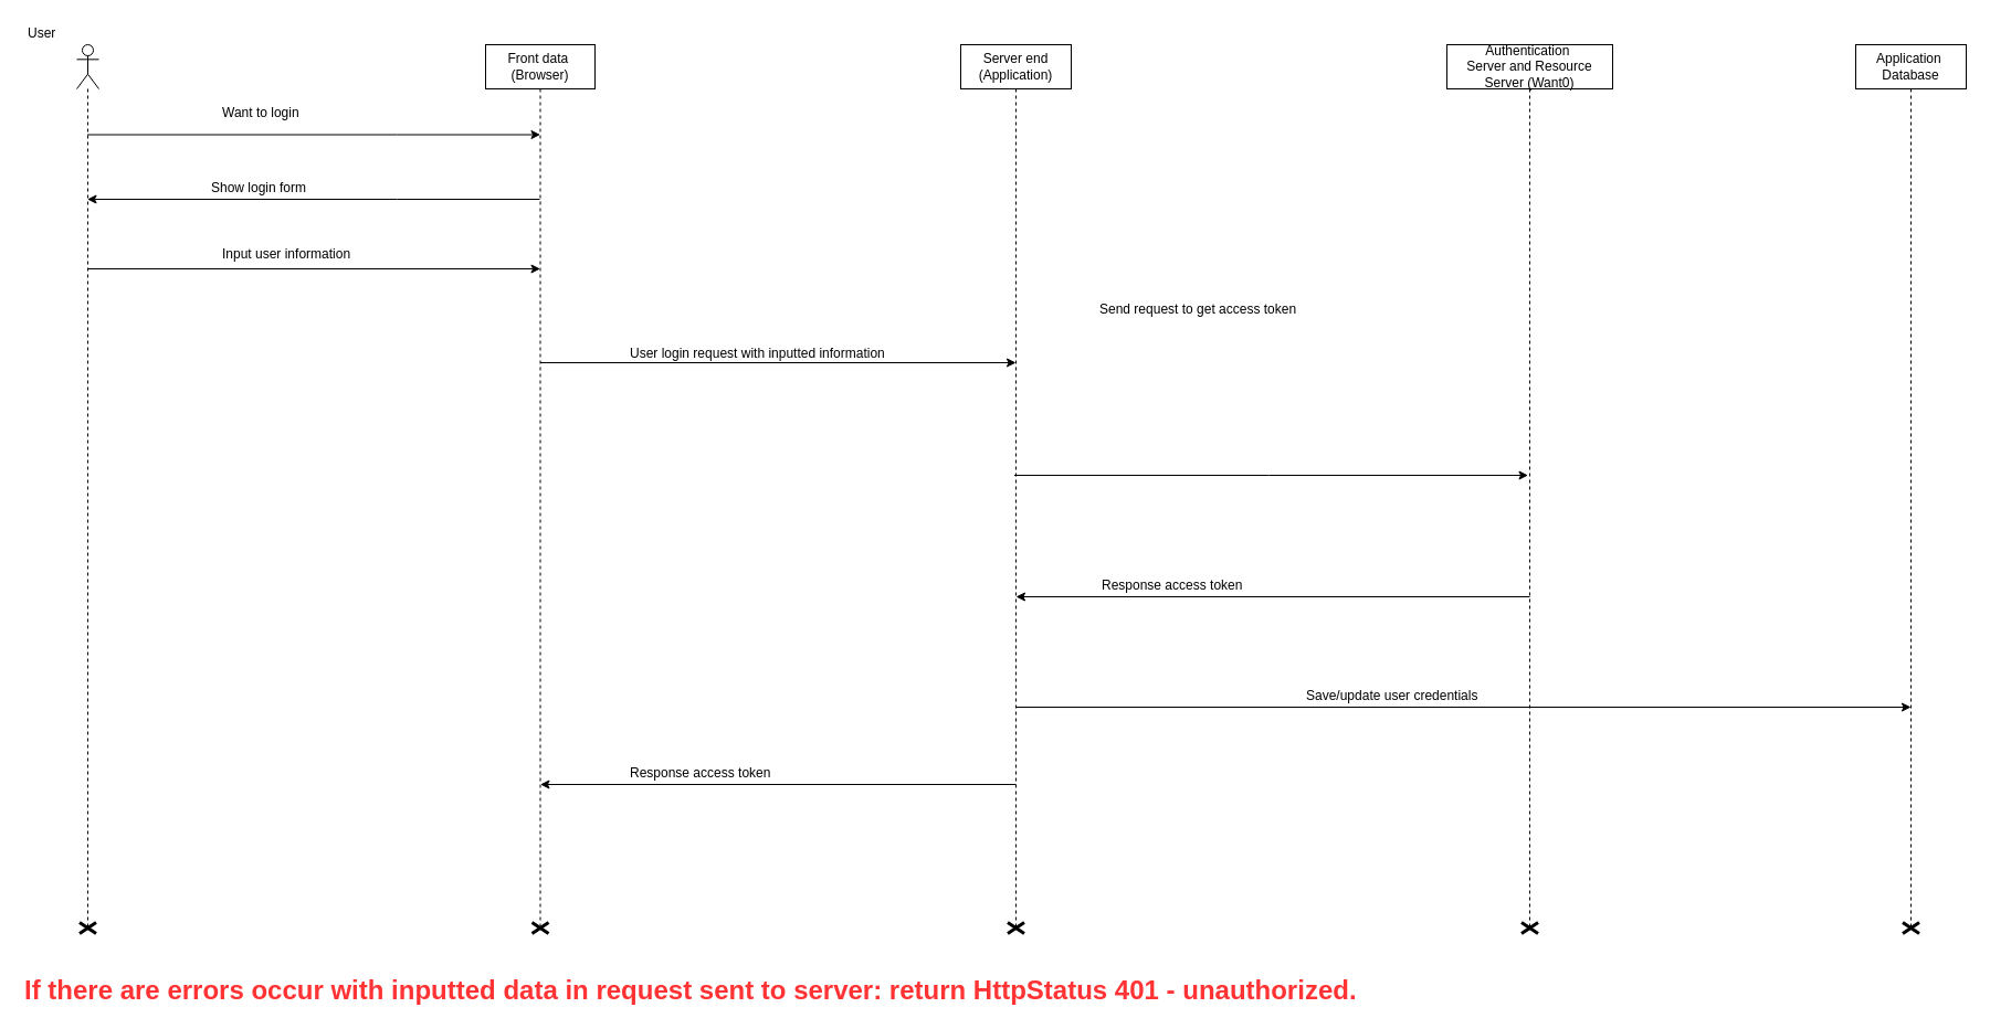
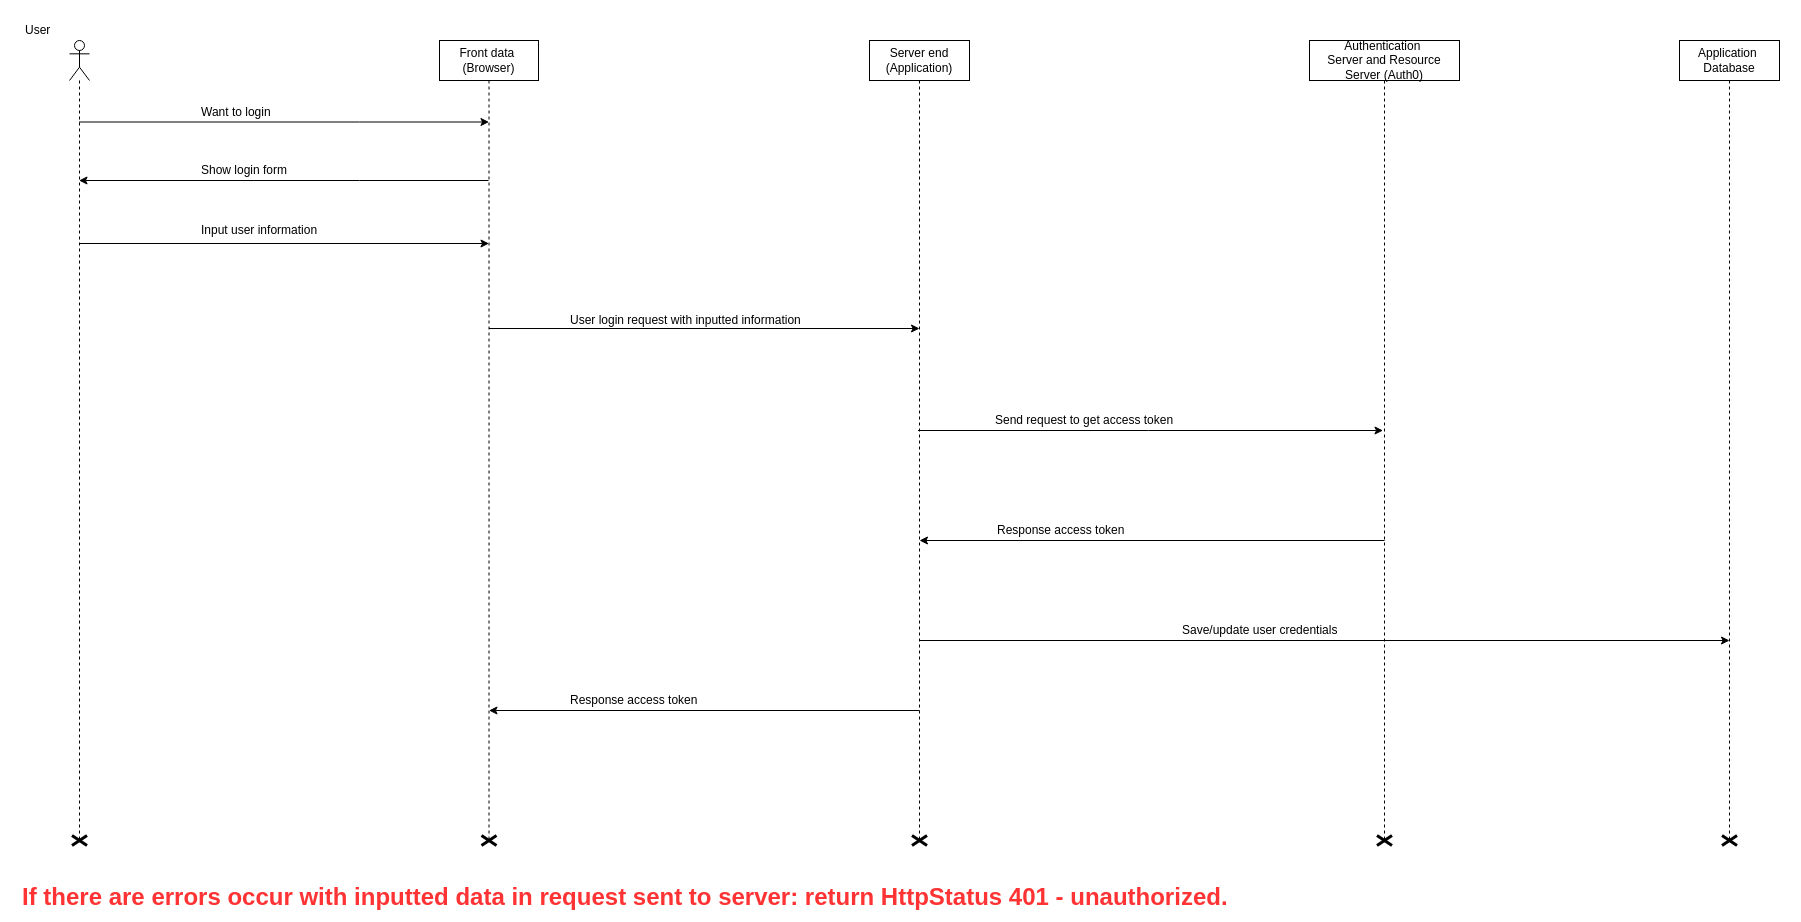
  <mxCell id="0" />
  <mxCell id="1" parent="0" />
  <mxCell id="2" style="edgeStyle=orthogonalEdgeStyle;rounded=0;orthogonalLoop=1;jettySize=auto;html=1;" edge="1" parent="1"><mxGeometry relative="1" as="geometry"><Array as="points"><mxPoint x="709.5" y="328" /><mxPoint x="709.5" y="328" /></Array><mxPoint x="488.5" y="328" as="sourcePoint" /><mxPoint x="919" y="328" as="targetPoint" /></mxGeometry></mxCell>
  <mxCell id="3" style="edgeStyle=orthogonalEdgeStyle;rounded=0;orthogonalLoop=1;jettySize=auto;html=1;" edge="1" parent="1" source="4" target="14"><mxGeometry relative="1" as="geometry"><Array as="points"><mxPoint x="359" y="180" /><mxPoint x="359" y="180" /></Array></mxGeometry></mxCell>
  <mxCell id="4" value="Front data&amp;nbsp;&lt;br&gt;(Browser)&lt;br&gt;" style="shape=umlLifeline;perimeter=lifelinePerimeter;whiteSpace=wrap;html=1;container=1;collapsible=0;recursiveResize=0;outlineConnect=0;" vertex="1" parent="1"><mxGeometry x="439" y="40" width="99" height="800" as="geometry" /></mxCell>
  <mxCell id="5" style="edgeStyle=orthogonalEdgeStyle;rounded=0;orthogonalLoop=1;jettySize=auto;html=1;" edge="1" parent="1"><mxGeometry relative="1" as="geometry"><Array as="points"><mxPoint x="1109.5" y="540" /><mxPoint x="1109.5" y="540" /></Array><mxPoint x="1384" y="540" as="sourcePoint" /><mxPoint x="919" y="540" as="targetPoint" /></mxGeometry></mxCell>
- <mxCell id="6" value="Authentication&amp;nbsp;&lt;br&gt;Server and Resource Server (Want0)&lt;br&gt;" style="shape=umlLifeline;perimeter=lifelinePerimeter;whiteSpace=wrap;html=1;container=1;collapsible=0;recursiveResize=0;outlineConnect=0;" vertex="1" parent="1"><mxGeometry x="1309" y="40" width="150" height="800" as="geometry" /></mxCell>
+ <mxCell id="6" value="Authentication&amp;nbsp;&lt;br&gt;Server and Resource Server (Auth0)&lt;br&gt;" style="shape=umlLifeline;perimeter=lifelinePerimeter;whiteSpace=wrap;html=1;container=1;collapsible=0;recursiveResize=0;outlineConnect=0;" vertex="1" parent="1"><mxGeometry x="1309" y="40" width="150" height="800" as="geometry" /></mxCell>
  <mxCell id="7" value="" style="shape=umlDestroy;whiteSpace=wrap;html=1;strokeWidth=3;" vertex="1" parent="6"><mxGeometry x="67.5" y="795" width="15" height="10" as="geometry" /></mxCell>
  <mxCell id="8" style="edgeStyle=orthogonalEdgeStyle;rounded=0;orthogonalLoop=1;jettySize=auto;html=1;" edge="1" parent="1"><mxGeometry relative="1" as="geometry"><mxPoint x="79" y="243" as="sourcePoint" /><Array as="points"><mxPoint x="359.5" y="243" /><mxPoint x="359.5" y="243" /></Array><mxPoint x="488.5" y="243" as="targetPoint" /></mxGeometry></mxCell>
  <mxCell id="9" style="edgeStyle=orthogonalEdgeStyle;rounded=0;orthogonalLoop=1;jettySize=auto;html=1;" edge="1" parent="1"><mxGeometry relative="1" as="geometry"><mxPoint x="1729" y="640" as="targetPoint" /><Array as="points"><mxPoint x="1209.5" y="640" /><mxPoint x="1209.5" y="640" /></Array><mxPoint x="919" y="640" as="sourcePoint" /></mxGeometry></mxCell>
  <mxCell id="10" value="Server end&lt;br&gt;(Application)&lt;br&gt;" style="shape=umlLifeline;perimeter=lifelinePerimeter;whiteSpace=wrap;html=1;container=1;collapsible=0;recursiveResize=0;outlineConnect=0;" vertex="1" parent="1"><mxGeometry x="869" y="40" width="100" height="800" as="geometry" /></mxCell>
  <mxCell id="11" value="Input user information&lt;br&gt;&lt;br&gt;&lt;br&gt;&lt;br&gt;" style="text;html=1;resizable=0;points=[];autosize=1;align=left;verticalAlign=top;spacingTop=-4;" vertex="1" parent="1"><mxGeometry x="199" y="220" width="130" height="60" as="geometry" /></mxCell>
  <mxCell id="12" value="User login request with inputted information&lt;br&gt;" style="text;html=1;resizable=0;points=[];autosize=1;align=left;verticalAlign=top;spacingTop=-4;" vertex="1" parent="1"><mxGeometry x="567.5" y="310" width="250" height="20" as="geometry" /></mxCell>
  <mxCell id="13" value="Response access token&lt;br&gt;" style="text;html=1;resizable=0;points=[];autosize=1;align=left;verticalAlign=top;spacingTop=-4;" vertex="1" parent="1"><mxGeometry x="994.5" y="520" width="140" height="20" as="geometry" /></mxCell>
  <mxCell id="14" value="" style="shape=umlLifeline;participant=umlActor;perimeter=lifelinePerimeter;whiteSpace=wrap;html=1;container=1;collapsible=0;recursiveResize=0;verticalAlign=top;spacingTop=36;labelBackgroundColor=#ffffff;outlineConnect=0;" vertex="1" parent="1"><mxGeometry x="69" y="40" width="20" height="800" as="geometry" /></mxCell>
  <mxCell id="15" value="User&amp;nbsp;&lt;br&gt;" style="text;html=1;resizable=0;points=[];autosize=1;align=left;verticalAlign=top;spacingTop=-4;" vertex="1" parent="1"><mxGeometry x="23" y="20" width="40" height="20" as="geometry" /></mxCell>
  <mxCell id="16" style="edgeStyle=orthogonalEdgeStyle;rounded=0;orthogonalLoop=1;jettySize=auto;html=1;" edge="1" parent="1"><mxGeometry relative="1" as="geometry"><mxPoint x="917.5" y="430" as="sourcePoint" /><mxPoint x="1382.5" y="430" as="targetPoint" /><Array as="points"><mxPoint x="1148" y="430" /><mxPoint x="1148" y="430" /></Array></mxGeometry></mxCell>
- <mxCell id="17" value="Send request to get access token&lt;br&gt;" style="text;html=1;resizable=0;points=[];autosize=1;align=left;verticalAlign=top;spacingTop=-4;" vertex="1" parent="1"><mxGeometry x="993" y="270" width="190" height="20" as="geometry" /></mxCell>
+ <mxCell id="17" value="Send request to get access token&lt;br&gt;" style="text;html=1;resizable=0;points=[];autosize=1;align=left;verticalAlign=top;spacingTop=-4;" vertex="1" parent="1"><mxGeometry x="993" y="410" width="190" height="20" as="geometry" /></mxCell>
  <mxCell id="18" value="Application&amp;nbsp;&lt;br&gt;Database&lt;br&gt;" style="shape=umlLifeline;perimeter=lifelinePerimeter;whiteSpace=wrap;html=1;container=1;collapsible=0;recursiveResize=0;outlineConnect=0;" vertex="1" parent="1"><mxGeometry x="1679" y="40" width="100" height="800" as="geometry" /></mxCell>
  <mxCell id="19" value="Save/update user credentials&lt;br&gt;" style="text;html=1;resizable=0;points=[];autosize=1;align=left;verticalAlign=top;spacingTop=-4;" vertex="1" parent="1"><mxGeometry x="1179.5" y="620" width="170" height="20" as="geometry" /></mxCell>
  <mxCell id="20" value="&lt;font style=&quot;font-size: 24px&quot; color=&quot;#ff3333&quot;&gt;If there are errors occur with inputted data in request sent to server: return HttpStatus 401 - unauthorized.&lt;/font&gt;&lt;br&gt;" style="text;html=1;resizable=0;points=[];autosize=1;align=left;verticalAlign=top;spacingTop=-4;fontStyle=1" vertex="1" parent="1"><mxGeometry x="20" y="880" width="1130" height="20" as="geometry" /></mxCell>
  <mxCell id="21" value="Response access token&lt;br&gt;" style="text;html=1;resizable=0;points=[];autosize=1;align=left;verticalAlign=top;spacingTop=-4;" vertex="1" parent="1"><mxGeometry x="567.5" y="690" width="140" height="20" as="geometry" /></mxCell>
  <mxCell id="22" style="edgeStyle=orthogonalEdgeStyle;rounded=0;orthogonalLoop=1;jettySize=auto;html=1;" edge="1" parent="1"><mxGeometry relative="1" as="geometry"><Array as="points"><mxPoint x="679.5" y="710" /><mxPoint x="679.5" y="710" /></Array><mxPoint x="919" y="710" as="sourcePoint" /><mxPoint x="488.5" y="710" as="targetPoint" /></mxGeometry></mxCell>
  <mxCell id="23" value="" style="shape=umlDestroy;whiteSpace=wrap;html=1;strokeWidth=3;" vertex="1" parent="1"><mxGeometry x="71.5" y="835" width="15" height="10" as="geometry" /></mxCell>
  <mxCell id="24" value="" style="shape=umlDestroy;whiteSpace=wrap;html=1;strokeWidth=3;" vertex="1" parent="1"><mxGeometry x="481" y="835" width="15" height="10" as="geometry" /></mxCell>
  <mxCell id="25" value="" style="shape=umlDestroy;whiteSpace=wrap;html=1;strokeWidth=3;" vertex="1" parent="1"><mxGeometry x="911.5" y="835" width="15" height="10" as="geometry" /></mxCell>
  <mxCell id="26" value="" style="shape=umlDestroy;whiteSpace=wrap;html=1;strokeWidth=3;" vertex="1" parent="1"><mxGeometry x="1721.5" y="835" width="15" height="10" as="geometry" /></mxCell>
  <mxCell id="27" style="edgeStyle=orthogonalEdgeStyle;rounded=0;orthogonalLoop=1;jettySize=auto;html=1;" edge="1" parent="1"><mxGeometry relative="1" as="geometry"><mxPoint x="78.5" y="121.5" as="sourcePoint" /><Array as="points"><mxPoint x="359" y="121.5" /><mxPoint x="359" y="121.5" /></Array><mxPoint x="488.5" y="121.5" as="targetPoint" /></mxGeometry></mxCell>
- <mxCell id="28" value="Want to login&lt;br&gt;&lt;br&gt;" style="text;html=1;resizable=0;points=[];autosize=1;align=left;verticalAlign=top;spacingTop=-4;" vertex="1" parent="1"><mxGeometry x="199" y="92" width="90" height="30" as="geometry" /></mxCell>
- <mxCell id="29" value="Show login form&lt;br&gt;&lt;br&gt;" style="text;html=1;resizable=0;points=[];autosize=1;align=left;verticalAlign=top;spacingTop=-4;" vertex="1" parent="1"><mxGeometry x="189" y="160" width="100" height="30" as="geometry" /></mxCell>
+ <mxCell id="28" value="Want to login&lt;br&gt;&lt;br&gt;" style="text;html=1;resizable=0;points=[];autosize=1;align=left;verticalAlign=top;spacingTop=-4;" vertex="1" parent="1"><mxGeometry x="199" y="102" width="90" height="30" as="geometry" /></mxCell>
+ <mxCell id="29" value="Show login form&lt;br&gt;&lt;br&gt;" style="text;html=1;resizable=0;points=[];autosize=1;align=left;verticalAlign=top;spacingTop=-4;" vertex="1" parent="1"><mxGeometry x="199" y="160" width="100" height="30" as="geometry" /></mxCell>
